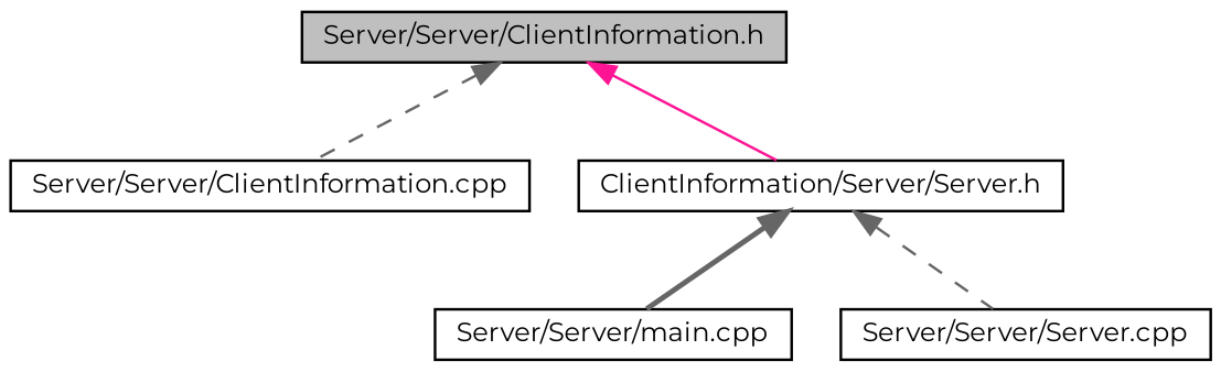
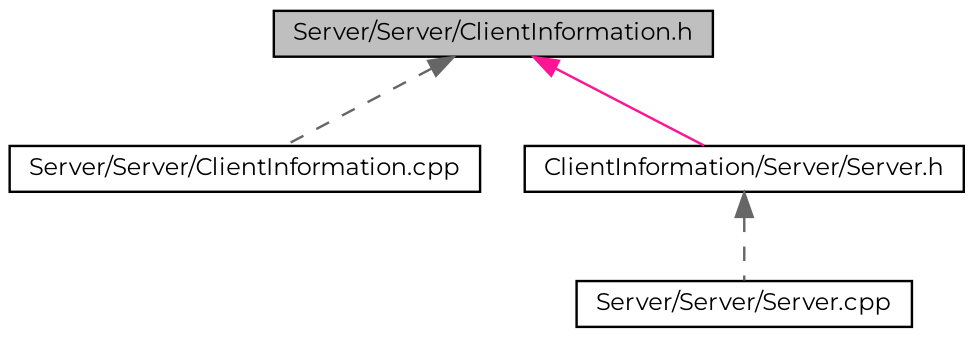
  digraph {
    fontname=Montserrat
    node [color=black fillcolor=white fontname=Montserrat fontsize=10 shape=record style=filled]
    edge [color=gray40 dir=back fontname=Montserrat fontsize=10 labelfontname=Helvetica labelfontsize=10 style=dashed]
    n1 [fillcolor=grey75 fontcolor=black height=0.2 label="Server/Server/ClientInformation.h" width=0.4]
    n2 [height=0.2 label="Server/Server/ClientInformation.cpp" width=0.4]
    n3 [height=0.2 label="ClientInformation/Server/Server.h" width=0.4]
-   n4 [height=0.2 label="Server/Server/main.cpp" width=0.4]
    n5 [height=0.2 label="Server/Server/Server.cpp" width=0.4]
    n1 -> n2
    n1 -> n3 [color=deeppink style=solid]
-   n3 -> n4 [style=bold]
    n3 -> n5
  }
